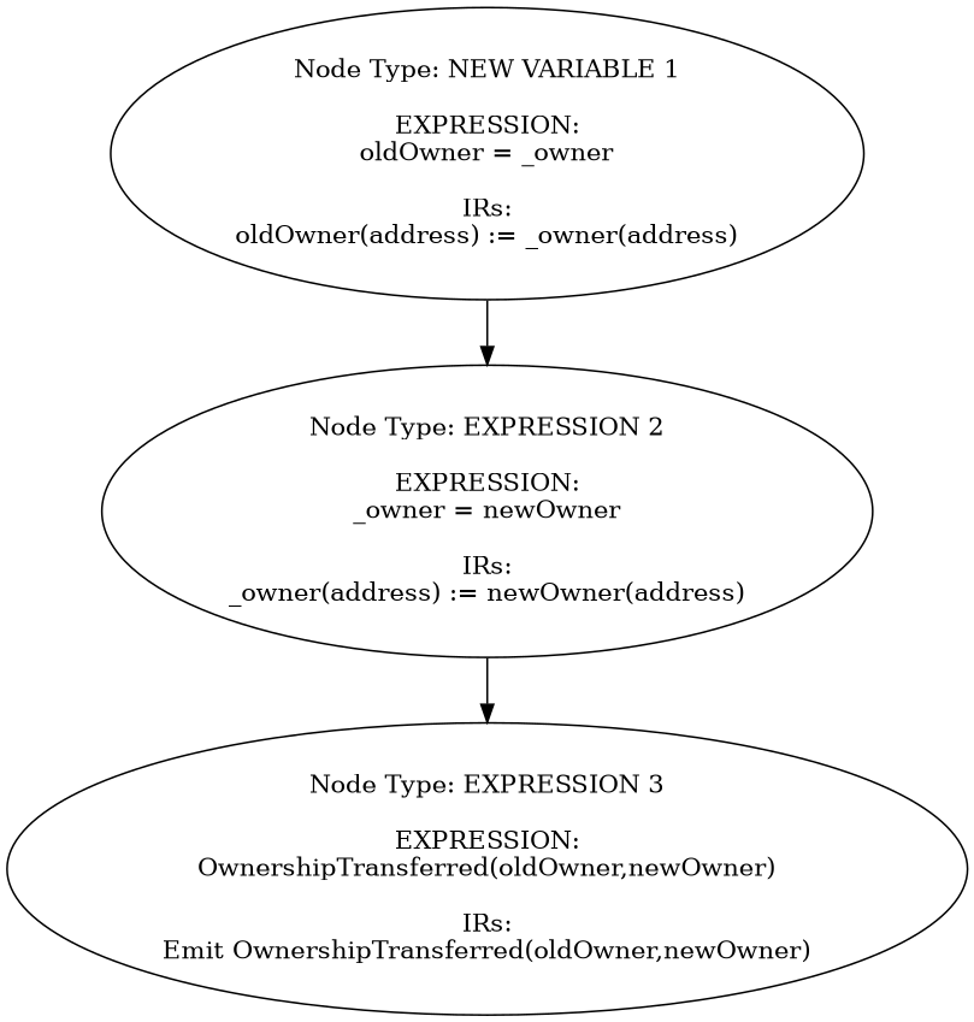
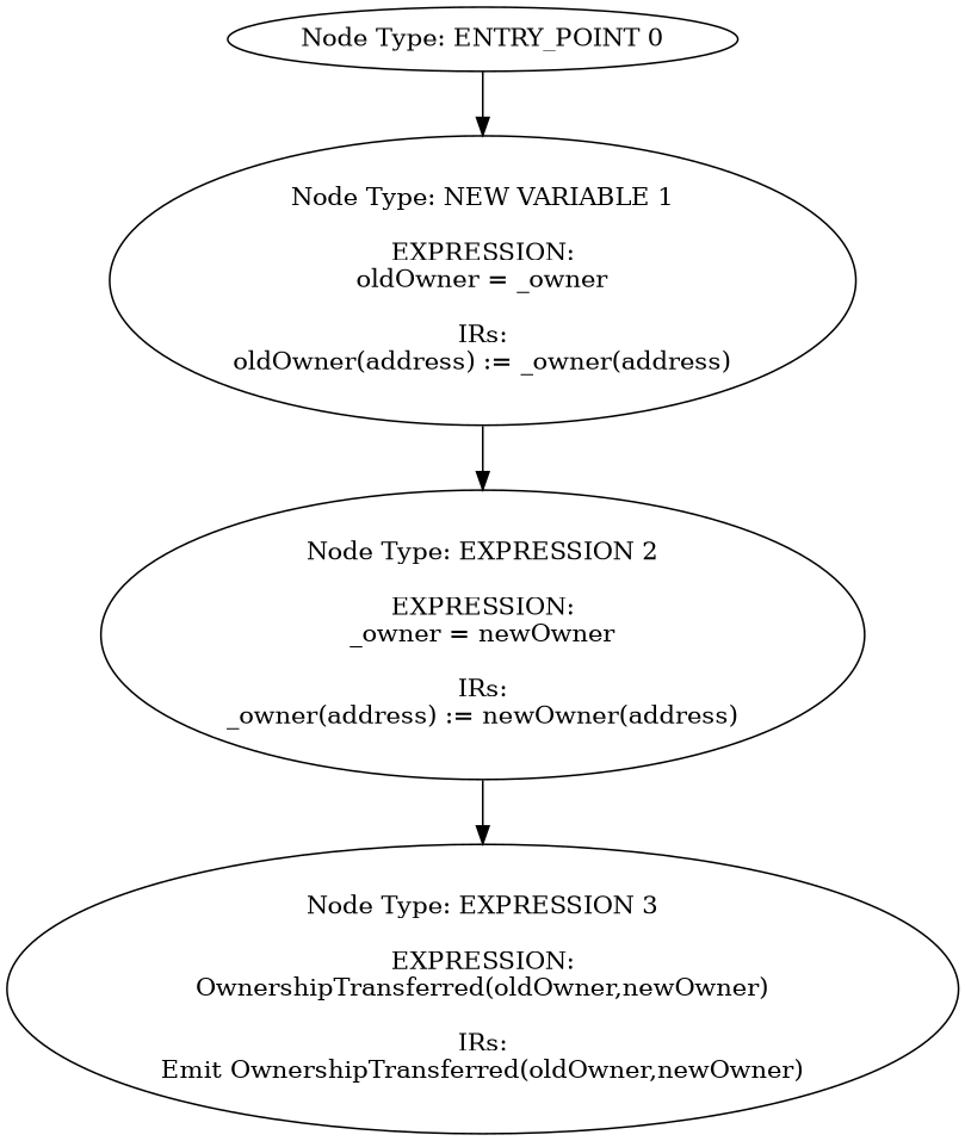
  digraph {
+   n1 [label="Node Type: ENTRY_POINT 0\n"]
    n2 [label="Node Type: NEW VARIABLE 1\n\nEXPRESSION:\noldOwner = _owner\n\nIRs:\noldOwner(address) := _owner(address)"]
    n3 [label="Node Type: EXPRESSION 2\n\nEXPRESSION:\n_owner = newOwner\n\nIRs:\n_owner(address) := newOwner(address)"]
    n4 [label="Node Type: EXPRESSION 3\n\nEXPRESSION:\nOwnershipTransferred(oldOwner,newOwner)\n\nIRs:\nEmit OwnershipTransferred(oldOwner,newOwner)"]
+   n1 -> n2
    n2 -> n3
    n3 -> n4
  }
